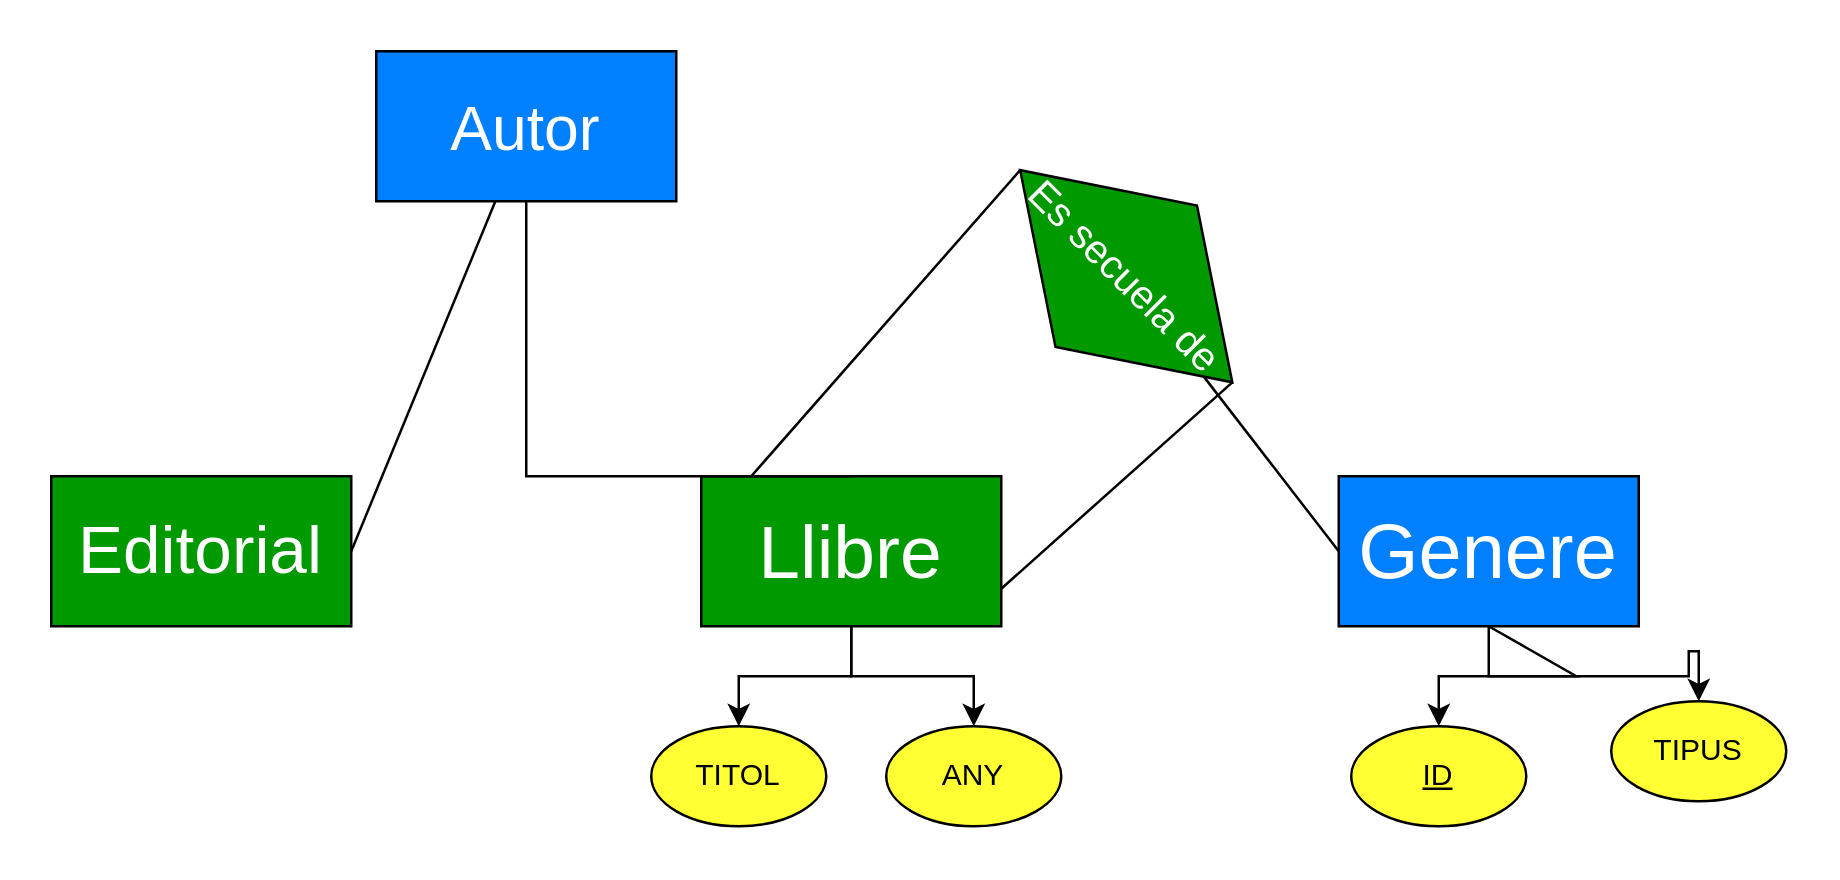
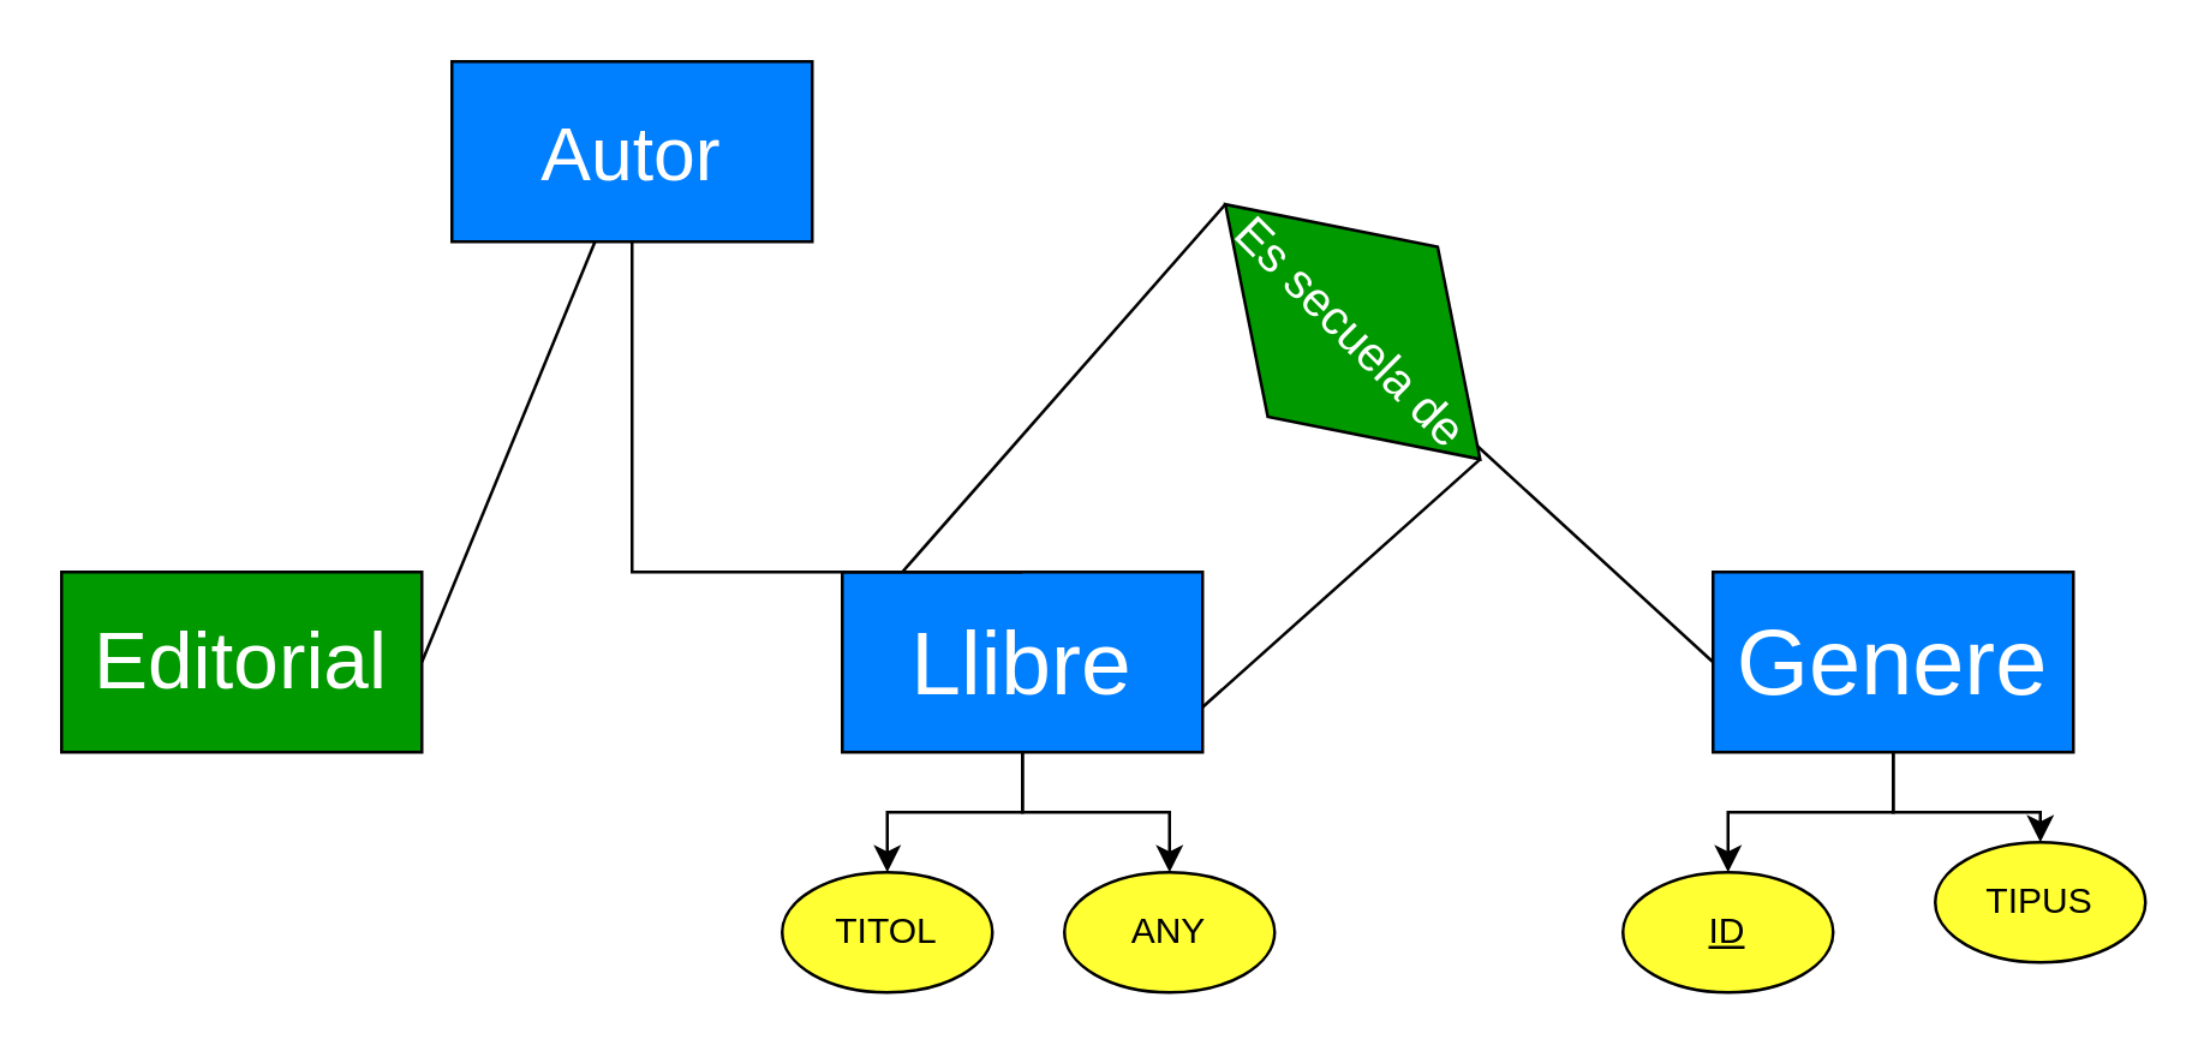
  <mxCell id="0" />
  <mxCell id="1" parent="0" />
  <mxCell id="2" value="" style="edgeStyle=orthogonalEdgeStyle;rounded=0;orthogonalLoop=1;jettySize=auto;html=1;" edge="1" parent="1" source="3" target="11"><mxGeometry relative="1" as="geometry" /></mxCell>
- <mxCell id="3" value="&lt;font style=&quot;font-size: 30px; color: rgb(255, 255, 255);&quot;&gt;Llibre&lt;/font&gt;" style="rounded=0;whiteSpace=wrap;html=1;fillColor=#009900;" vertex="1" parent="1"><mxGeometry x="280" y="190" width="120" height="60" as="geometry" /></mxCell>
+ <mxCell id="3" value="&lt;font style=&quot;font-size: 30px; color: rgb(255, 255, 255);&quot;&gt;Llibre&lt;/font&gt;" style="rounded=0;whiteSpace=wrap;html=1;fillColor=#007FFF;" vertex="1" parent="1"><mxGeometry x="280" y="190" width="120" height="60" as="geometry" /></mxCell>
  <mxCell id="4" value="" style="edgeStyle=orthogonalEdgeStyle;rounded=0;orthogonalLoop=1;jettySize=auto;html=1;" edge="1" parent="1" source="5" target="18"><mxGeometry relative="1" as="geometry" /></mxCell>
- <mxCell id="5" value="&lt;font style=&quot;font-size: 31px; color: rgb(255, 255, 255);&quot;&gt;Genere&lt;/font&gt;" style="rounded=0;whiteSpace=wrap;html=1;fillColor=#007FFF;" vertex="1" parent="1"><mxGeometry x="535" y="190" width="120" height="60" as="geometry" /></mxCell>
+ <mxCell id="5" value="&lt;font style=&quot;font-size: 31px; color: rgb(255, 255, 255);&quot;&gt;Genere&lt;/font&gt;" style="rounded=0;whiteSpace=wrap;html=1;fillColor=#007FFF;" vertex="1" parent="1"><mxGeometry x="570" y="190" width="120" height="60" as="geometry" /></mxCell>
  <mxCell id="6" value="&lt;font style=&quot;font-size: 25px; color: rgb(255, 255, 255);&quot;&gt;Autor&lt;/font&gt;" style="rounded=0;whiteSpace=wrap;html=1;fillColor=#007FFF;" vertex="1" parent="1"><mxGeometry x="150" y="20" width="120" height="60" as="geometry" /></mxCell>
  <mxCell id="7" value="&lt;font style=&quot;font-size: 27px; color: rgb(255, 255, 255);&quot;&gt;Editorial&lt;/font&gt;" style="rounded=0;whiteSpace=wrap;html=1;fillColor=#009900;" vertex="1" parent="1"><mxGeometry x="20" y="190" width="120" height="60" as="geometry" /></mxCell>
  <mxCell id="8" value="" style="endArrow=none;html=1;rounded=0;exitX=0;exitY=0.5;exitDx=0;exitDy=0;" edge="1" parent="1" source="5" target="14"><mxGeometry width="50" height="50" relative="1" as="geometry"><mxPoint x="330" y="310" as="sourcePoint" /><mxPoint x="380" y="260" as="targetPoint" /></mxGeometry></mxCell>
  <mxCell id="9" value="" style="endArrow=none;html=1;rounded=0;exitX=1;exitY=0.5;exitDx=0;exitDy=0;" edge="1" parent="1" source="7" target="6"><mxGeometry width="50" height="50" relative="1" as="geometry"><mxPoint x="330" y="310" as="sourcePoint" /><mxPoint x="380" y="260" as="targetPoint" /></mxGeometry></mxCell>
  <mxCell id="10" value="" style="endArrow=none;html=1;rounded=0;entryX=0.5;entryY=1;entryDx=0;entryDy=0;exitX=0.5;exitY=0;exitDx=0;exitDy=0;" edge="1" parent="1" source="3" target="6"><mxGeometry width="50" height="50" relative="1" as="geometry"><mxPoint x="330" y="310" as="sourcePoint" /><mxPoint x="380" y="260" as="targetPoint" /><Array as="points"><mxPoint x="210" y="190" /></Array></mxGeometry></mxCell>
  <mxCell id="11" value="TITOL&lt;span style=&quot;color: rgba(0, 0, 0, 0); font-family: monospace; font-size: 0px; text-align: start; text-wrap-mode: nowrap;&quot;&gt;%3CmxGraphModel%3E%3Croot%3E%3CmxCell%20id%3D%220%22%2F%3E%3CmxCell%20id%3D%221%22%20parent%3D%220%22%2F%3E%3CmxCell%20id%3D%222%22%20value%3D%22%22%20style%3D%22rounded%3D0%3BwhiteSpace%3Dwrap%3Bhtml%3D1%3BfillColor%3D%23007FFF%3B%22%20vertex%3D%221%22%20parent%3D%221%22%3E%3CmxGeometry%20x%3D%22110%22%20y%3D%22150%22%20width%3D%22120%22%20height%3D%2260%22%20as%3D%22geometry%22%2F%3E%3C%2FmxCell%3E%3C%2Froot%3E%3C%2FmxGraphModel%3E&lt;/span&gt;" style="ellipse;whiteSpace=wrap;html=1;fillColor=#FFFF33;" vertex="1" parent="1"><mxGeometry x="260" y="290" width="70" height="40" as="geometry" /></mxCell>
  <mxCell id="12" value="ANY" style="ellipse;whiteSpace=wrap;html=1;fillColor=#FFFF33;" vertex="1" parent="1"><mxGeometry x="354" y="290" width="70" height="40" as="geometry" /></mxCell>
  <mxCell id="13" value="" style="endArrow=classic;html=1;rounded=0;exitX=0.5;exitY=1;exitDx=0;exitDy=0;entryX=0.5;entryY=0;entryDx=0;entryDy=0;" edge="1" parent="1" source="3" target="12"><mxGeometry width="50" height="50" relative="1" as="geometry"><mxPoint x="330" y="310" as="sourcePoint" /><mxPoint x="380" y="260" as="targetPoint" /><Array as="points"><mxPoint x="340" y="270" /><mxPoint x="389" y="270" /></Array></mxGeometry></mxCell>
  <mxCell id="14" value="&lt;font style=&quot;color: rgb(255, 255, 255); font-size: 16px;&quot;&gt;Es secuela de&lt;/font&gt;" style="rhombus;whiteSpace=wrap;html=1;rotation=45;gradientColor=none;fillColor=#009900;" vertex="1" parent="1"><mxGeometry x="390" y="70" width="120" height="80" as="geometry" /></mxCell>
  <mxCell id="15" value="" style="endArrow=none;html=1;rounded=0;entryX=0;entryY=0.5;entryDx=0;entryDy=0;" edge="1" parent="1" target="14"><mxGeometry width="50" height="50" relative="1" as="geometry"><mxPoint x="300" y="190" as="sourcePoint" /><mxPoint x="390" y="110" as="targetPoint" /></mxGeometry></mxCell>
  <mxCell id="16" value="" style="endArrow=none;html=1;rounded=0;entryX=1;entryY=0.5;entryDx=0;entryDy=0;exitX=1;exitY=0.75;exitDx=0;exitDy=0;" edge="1" parent="1" source="3" target="14"><mxGeometry width="50" height="50" relative="1" as="geometry"><mxPoint x="400" y="220" as="sourcePoint" /><mxPoint x="450" y="170" as="targetPoint" /></mxGeometry></mxCell>
  <mxCell id="17" value="&lt;u&gt;ID&lt;/u&gt;&lt;span style=&quot;color: rgba(0, 0, 0, 0); font-family: monospace; font-size: 0px; text-align: start; text-wrap-mode: nowrap;&quot;&gt;%3CmxGraphModel%3E%3Croot%3E%3CmxCell%20id%3D%220%22%2F%3E%3CmxCell%20id%3D%221%22%20parent%3D%220%22%2F%3E%3CmxCell%20id%3D%222%22%20value%3D%22%22%20style%3D%22rounded%3D0%3BwhiteSpace%3Dwrap%3Bhtml%3D1%3BfillColor%3D%23007FFF%3B%22%20vertex%3D%221%22%20parent%3D%221%22%3E%3CmxGeometry%20x%3D%22110%22%20y%3D%22150%22%20width%3D%22120%22%20height%3D%2260%22%20as%3D%22geometry%22%2F%3E%3C%2FmxCell%3E%3C%2Froot%3E%3C%2FmxGraphModel%3E&lt;/span&gt;" style="ellipse;whiteSpace=wrap;html=1;fillColor=#FFFF33;" vertex="1" parent="1"><mxGeometry x="540" y="290" width="70" height="40" as="geometry" /></mxCell>
  <mxCell id="18" value="TIPUS" style="ellipse;whiteSpace=wrap;html=1;fillColor=#FFFF33;" vertex="1" parent="1"><mxGeometry x="644" y="280" width="70" height="40" as="geometry" /></mxCell>
  <mxCell id="19" value="" style="endArrow=classic;html=1;rounded=0;exitX=0.5;exitY=1;exitDx=0;exitDy=0;entryX=0.5;entryY=0;entryDx=0;entryDy=0;" edge="1" parent="1" source="5" target="17"><mxGeometry width="50" height="50" relative="1" as="geometry"><mxPoint x="340" y="130" as="sourcePoint" /><mxPoint x="390" y="80" as="targetPoint" /><Array as="points"><mxPoint x="630" y="270" /><mxPoint x="575" y="270" /></Array></mxGeometry></mxCell>
